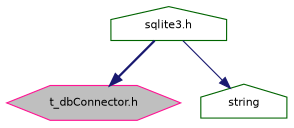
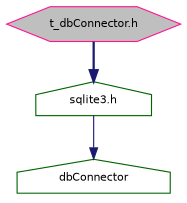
  digraph {
    node [color=darkgreen fillcolor=white fontname=Helvetica fontsize=10 shape=house style=filled]
    edge [color=midnightblue fontname=Helvetica fontsize=10 labelfontname=Helvetica labelfontsize=10]
    n1 [color=deeppink fillcolor=grey75 fontcolor=black height=0.2 label="t_dbConnector.h" shape=hexagon width=0.4]
    n2 [height=0.2 label="sqlite3.h" width=0.4]
-   n3 [height=0.2 label=string width=0.4]
-   n2 -> n1 [style=bold]
+   n3 [height=0.2 label=dbConnector width=0.4]
+   n1 -> n2 [style=bold]
    n2 -> n3 [style=solid]
  }
